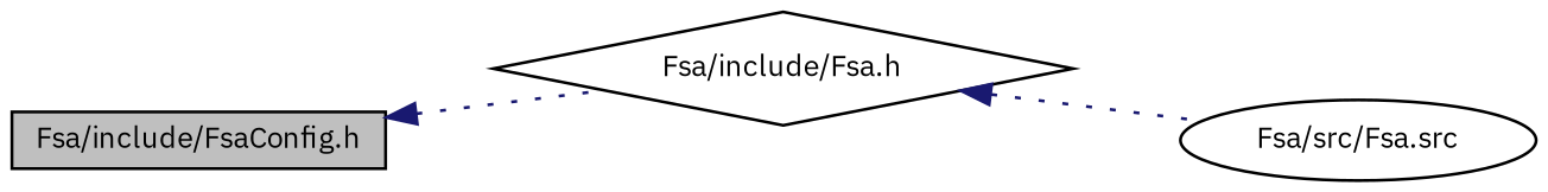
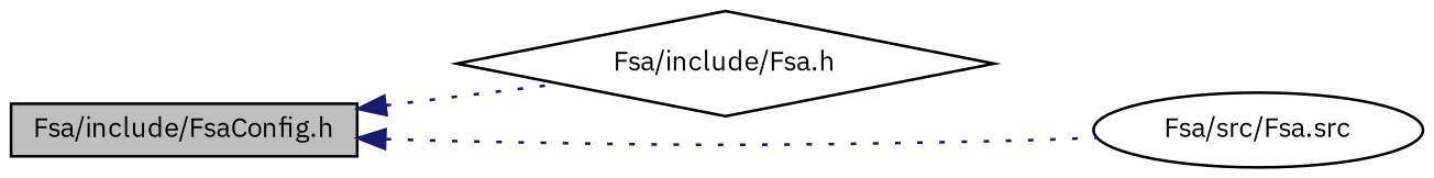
  digraph {
    fontname="IBM Plex Sans"
    rankdir=LR
    node [color=black fillcolor=white fontname="IBM Plex Sans" fontsize=10 style=filled]
    edge [color=midnightblue dir=back fontname="IBM Plex Sans" fontsize=10 labelfontname=Helvetica labelfontsize=10 style=dotted]
    n1 [fillcolor=grey75 fontcolor=black height=0.2 label="Fsa/include/FsaConfig.h" shape=box width=0.4]
    n2 [height=0.2 label="Fsa/include/Fsa.h" shape=diamond width=0.4]
    n3 [height=0.2 label="Fsa/src/Fsa.src" shape=ellipse width=0.4]
    n1 -> n2
-   n2 -> n3
+   n1 -> n3
  }
